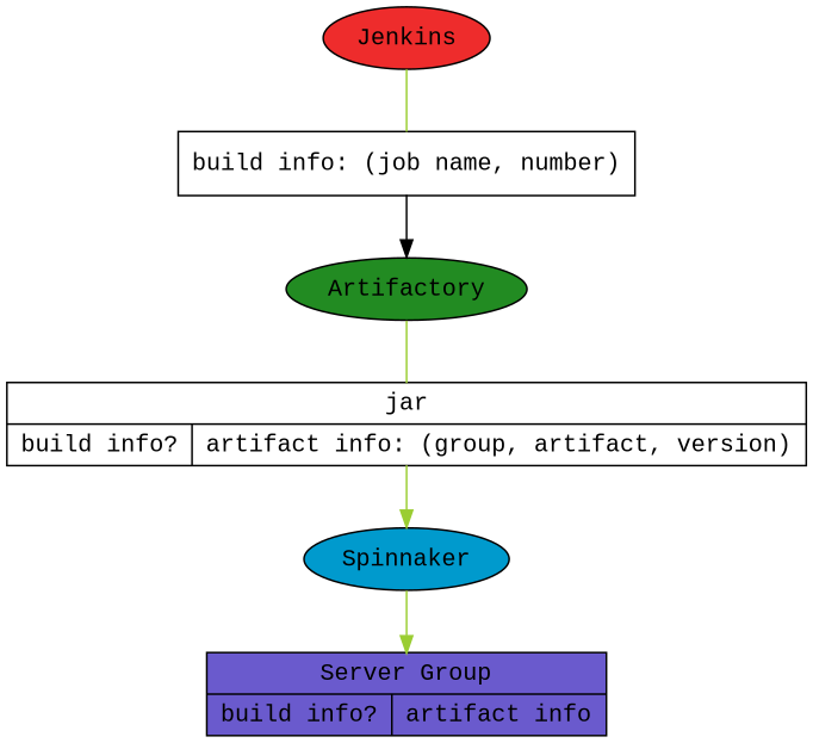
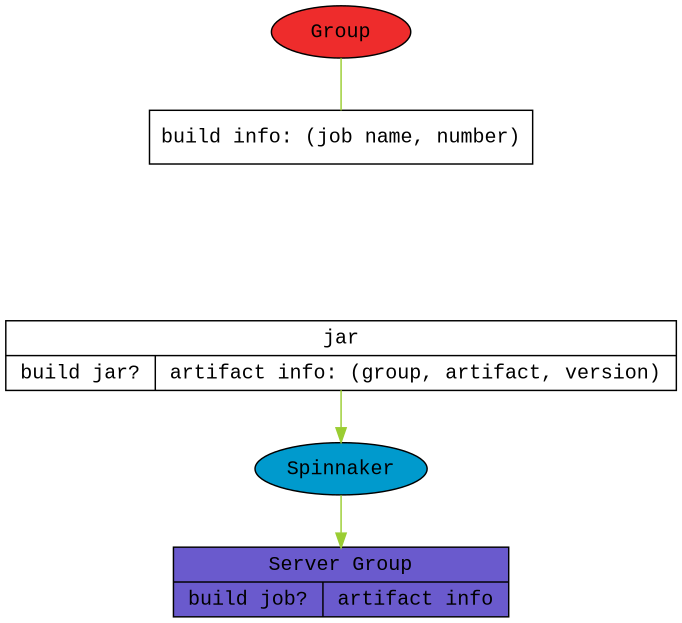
  digraph {
    fontname="Liberation Mono"
    node [fontname="Liberation Mono" style=filled]
    edge [color=yellowgreen fontname="Liberation Mono"]
-   n1 [fillcolor=firebrick2 label=Jenkins]
+   n1 [fillcolor=firebrick2 label=Group]
    n2 [label="{build info: (job name, number)}" shape=record style=""]
-   n3 [fillcolor=forestgreen label=Artifactory]
-   n4 [label="{jar | {build info? | {artifact info: (group, artifact, version)}}}" shape=record style=""]
+   n4 [label="{jar | {build jar? | {artifact info: (group, artifact, version)}}}" shape=record style=""]
    n5 [fillcolor=deepskyblue3 label=Spinnaker]
-   n6 [fillcolor=slateblue label="{Server Group | {build info? | artifact info}}" shape=record]
+   n6 [fillcolor=slateblue label="{Server Group | {build job? | artifact info}}" shape=record]
    n1 -> n2 [dir=none]
-   n2 -> n3 [color=""]
-   n3 -> n4 [dir=none]
    n4 -> n5
    n5 -> n6
  }
